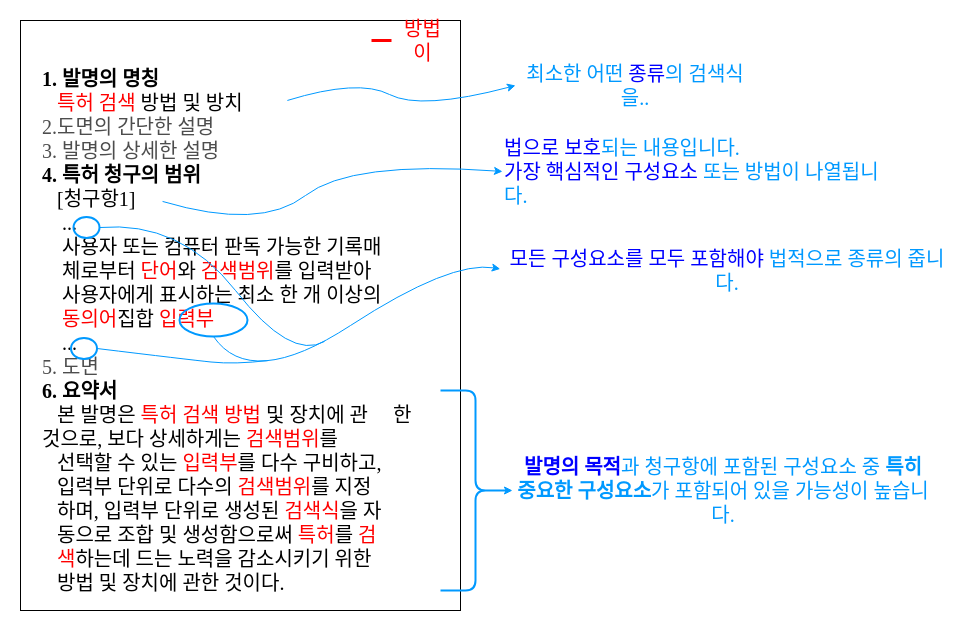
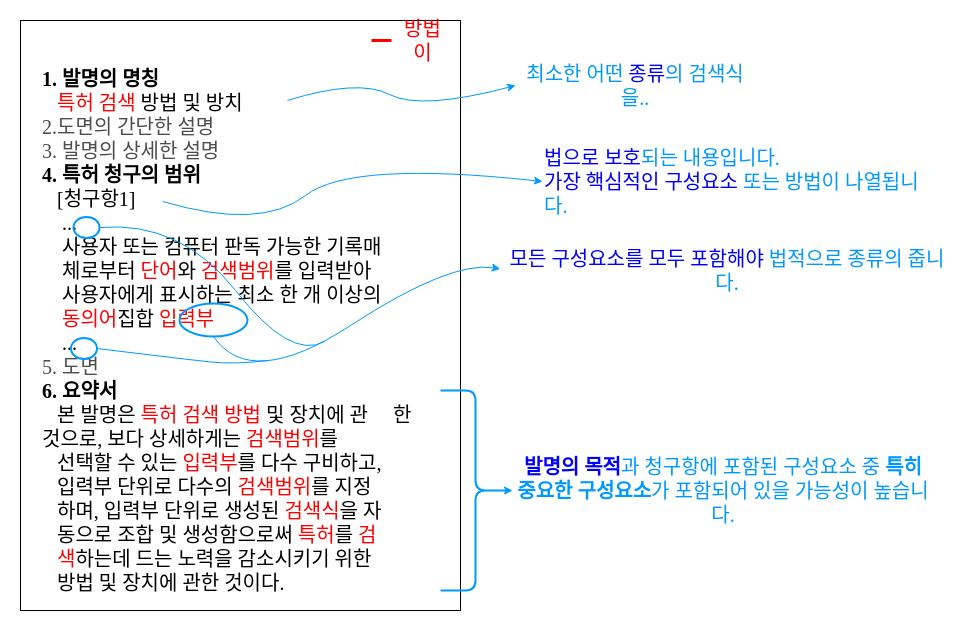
  <mxCell id="0" />
  <mxCell id="1" parent="0" />
  <mxCell id="2" value="" style="rounded=0;whiteSpace=wrap;html=1;fontFamily=궁서;strokeWidth=1;" parent="1" vertex="1"><mxGeometry x="20" y="20" width="440" height="590" as="geometry" /></mxCell>
  <mxCell id="3" value="&lt;b&gt;1. 발명의 명칭&lt;/b&gt; &lt;br&gt;&amp;nbsp; &amp;nbsp;&lt;font color=&quot;#ff0000&quot;&gt;특허 검색&lt;/font&gt; 방법 및 방치&lt;br&gt;&lt;font color=&quot;#4d4d4d&quot;&gt;2.도면의 간단한 설명&lt;br&gt;3. 발명의 상세한 설명&lt;/font&gt;&lt;br&gt;&lt;b&gt;4. 특허 청구의 범위&lt;br&gt;&lt;/b&gt;&amp;nbsp; &amp;nbsp;[청구항1]&lt;br&gt;&amp;nbsp; &amp;nbsp; ...&lt;br&gt;&amp;nbsp; &amp;nbsp; 사용자 또는 컴퓨터 판독 가능한 기록매&lt;br&gt;&amp;nbsp; &amp;nbsp; 체로부터 &lt;font color=&quot;#ff0000&quot;&gt;단어&lt;/font&gt;와 &lt;font color=&quot;#ff0000&quot;&gt;검색범위&lt;/font&gt;를 입력받아 &lt;br&gt;&amp;nbsp; &amp;nbsp; 사용자에게 표시하는 최소 한 개 이상의 &lt;br&gt;&amp;nbsp; &amp;nbsp; &lt;font color=&quot;#ff0000&quot;&gt;동의어&lt;/font&gt;집합 &lt;font color=&quot;#ff0000&quot;&gt;입력부&lt;/font&gt;&lt;br&gt;&amp;nbsp; &amp;nbsp; ...&lt;br&gt;&lt;font color=&quot;#4d4d4d&quot;&gt;5. 도면&lt;/font&gt;&lt;br&gt;&lt;b&gt;6. 요약서&lt;/b&gt;&lt;br&gt;&amp;nbsp; &amp;nbsp;본 발명은 &lt;font color=&quot;#ff0000&quot;&gt;특허 검색 방법&lt;/font&gt; 및 장치에 관&amp;nbsp; &amp;nbsp; &amp;nbsp;한 것으로, 보다 상세하게는 &lt;font color=&quot;#ff0000&quot;&gt;검색범위&lt;/font&gt;를 &lt;br&gt;&amp;nbsp; &amp;nbsp;선택할 수 있는 &lt;font color=&quot;#ff0000&quot;&gt;입력부&lt;/font&gt;를 다수 구비하고, &lt;br&gt;&amp;nbsp; &amp;nbsp;입력부 단위로 다수의 &lt;font color=&quot;#ff0000&quot;&gt;검색범위&lt;/font&gt;를 지정&lt;br&gt;&amp;nbsp; &amp;nbsp;하며, 입력부 단위로 생성된 &lt;font color=&quot;#ff0000&quot;&gt;검색식&lt;/font&gt;을 자&lt;br&gt;&amp;nbsp; &amp;nbsp;동으로 조합 및 생성함으로써 &lt;font color=&quot;#ff0000&quot;&gt;특허&lt;/font&gt;를 &lt;font color=&quot;#ff0000&quot;&gt;검&lt;br&gt;&amp;nbsp; &amp;nbsp;색&lt;/font&gt;하는데 드는 노력을 감소시키기 위한 &lt;br&gt;&amp;nbsp; &amp;nbsp;방법 및 장치에 관한 것이다." style="text;html=1;strokeColor=none;fillColor=none;align=left;verticalAlign=top;whiteSpace=wrap;rounded=0;fontFamily=궁서;fontSize=20;" vertex="1" parent="1"><mxGeometry x="40" y="60" width="390" height="540" as="geometry" /></mxCell>
  <mxCell id="4" value="최소한 어떤 &lt;font color=&quot;#0000ff&quot;&gt;종류&lt;/font&gt;의 검색식을.." style="text;html=1;strokeColor=none;fillColor=none;align=center;verticalAlign=middle;whiteSpace=wrap;rounded=0;fontFamily=배달의민족 한나체 pro;fontSize=20;fontColor=#0099FF;" vertex="1" parent="1"><mxGeometry x="515" y="70" width="240" height="30" as="geometry" /></mxCell>
  <mxCell id="5" value="&lt;font color=&quot;#0000ff&quot;&gt;모든 구성요소를 모두 포함해야&lt;/font&gt; 법적으로 종류의 줍니다." style="text;html=1;strokeColor=none;fillColor=none;align=center;verticalAlign=middle;whiteSpace=wrap;rounded=0;fontFamily=배달의민족 한나체 pro;fontSize=20;fontColor=#0099FF;" vertex="1" parent="1"><mxGeometry x="502" y="255" width="450" height="30" as="geometry" /></mxCell>
- <mxCell id="6" value="&lt;font color=&quot;#0000ff&quot;&gt;법으로 보호&lt;/font&gt;되는 내용입니다.&lt;br&gt;&lt;font color=&quot;#0000ff&quot;&gt;가장 핵심적인 구성요소&lt;/font&gt; 또는 방법이 나열됩니다." style="text;html=1;strokeColor=none;fillColor=none;align=left;verticalAlign=middle;whiteSpace=wrap;rounded=0;fontFamily=배달의민족 한나체 pro;fontSize=20;fontColor=#0099FF;" vertex="1" parent="1"><mxGeometry x="502" y="146" width="383" height="50" as="geometry" /></mxCell>
+ <mxCell id="6" value="&lt;font color=&quot;#0000ff&quot;&gt;법으로 보호&lt;/font&gt;되는 내용입니다.&lt;br&gt;&lt;font color=&quot;#0000ff&quot;&gt;가장 핵심적인 구성요소&lt;/font&gt; 또는 방법이 나열됩니다." style="text;html=1;strokeColor=none;fillColor=none;align=left;verticalAlign=middle;whiteSpace=wrap;rounded=0;fontFamily=배달의민족 한나체 pro;fontSize=20;fontColor=#0099FF;" vertex="1" parent="1"><mxGeometry x="542" y="156" width="383" height="50" as="geometry" /></mxCell>
  <mxCell id="7" value="&lt;b&gt;&lt;font color=&quot;#0000ff&quot;&gt;발명의 목적&lt;/font&gt;&lt;/b&gt;과 청구항에 포함된 구성요소 중 &lt;b&gt;특히&lt;br&gt;중요한 구성요소&lt;/b&gt;가 포함되어 있을 가능성이 높습니다." style="text;html=1;strokeColor=none;fillColor=none;align=center;verticalAlign=middle;whiteSpace=wrap;rounded=0;fontFamily=배달의민족 한나체 pro;fontSize=20;fontColor=#0099FF;fontStyle=0" vertex="1" parent="1"><mxGeometry x="509" y="460" width="428" height="60" as="geometry" /></mxCell>
  <mxCell id="8" value="" style="shape=curlyBracket;whiteSpace=wrap;html=1;rounded=1;strokeColor=#0099FF;strokeWidth=2;fontFamily=배달의민족 한나체 pro;fontSize=20;fontColor=#0099FF;rotation=180;" vertex="1" parent="1"><mxGeometry x="440" y="390" width="70" height="200" as="geometry" /></mxCell>
  <mxCell id="9" value="" style="ellipse;whiteSpace=wrap;html=1;strokeColor=#0099FF;strokeWidth=2;fontFamily=배달의민족 한나체 pro;fontSize=20;fontColor=#0099FF;fillColor=none;" vertex="1" parent="1"><mxGeometry x="73" y="216.5" width="26" height="21" as="geometry" /></mxCell>
  <mxCell id="10" value="" style="ellipse;whiteSpace=wrap;html=1;strokeColor=#0099FF;strokeWidth=2;fontFamily=배달의민족 한나체 pro;fontSize=20;fontColor=#0099FF;fillColor=none;" vertex="1" parent="1"><mxGeometry x="70.5" y="337.5" width="26" height="21" as="geometry" /></mxCell>
  <mxCell id="11" value="" style="ellipse;whiteSpace=wrap;html=1;strokeColor=#0099FF;strokeWidth=2;fontFamily=배달의민족 한나체 pro;fontSize=20;fontColor=#0099FF;fillColor=none;" vertex="1" parent="1"><mxGeometry x="179" y="303" width="68" height="33" as="geometry" /></mxCell>
  <mxCell id="12" value="" style="curved=1;endArrow=classic;html=1;fontFamily=배달의민족 한나체 pro;fontSize=20;fontColor=#0099FF;entryX=0;entryY=0.5;entryDx=0;entryDy=0;exitX=0.5;exitY=1;exitDx=0;exitDy=0;strokeColor=#0099FF;" edge="1" parent="1" source="11"><mxGeometry width="50" height="50" relative="1" as="geometry"><mxPoint x="245.276" y="318.086" as="sourcePoint" /><mxPoint x="499.759" y="268.431" as="targetPoint" /><Array as="points"><mxPoint x="250" y="390" /><mxPoint x="450" y="260" /></Array></mxGeometry></mxCell>
  <mxCell id="13" value="" style="curved=1;endArrow=none;html=1;fontFamily=배달의민족 한나체 pro;fontSize=20;fontColor=#0099FF;endFill=0;exitX=1;exitY=0.5;exitDx=0;exitDy=0;strokeColor=#0099FF;" edge="1" parent="1" source="10"><mxGeometry width="50" height="50" relative="1" as="geometry"><mxPoint x="230" y="400" as="sourcePoint" /><mxPoint x="268" y="360" as="targetPoint" /><Array as="points"><mxPoint x="187" y="359" /><mxPoint x="234" y="364" /></Array></mxGeometry></mxCell>
  <mxCell id="14" value="" style="curved=1;endArrow=none;html=1;fontFamily=배달의민족 한나체 pro;fontSize=20;fontColor=#0099FF;endFill=0;exitX=1;exitY=0.5;exitDx=0;exitDy=0;strokeColor=#0099FF;" edge="1" parent="1" source="9"><mxGeometry width="50" height="50" relative="1" as="geometry"><mxPoint x="180" y="270" as="sourcePoint" /><mxPoint x="324" y="341" as="targetPoint" /><Array as="points"><mxPoint x="180" y="220" /><mxPoint x="290" y="360" /></Array></mxGeometry></mxCell>
  <mxCell id="15" value="" style="curved=1;endArrow=classic;html=1;strokeColor=#0099FF;fontFamily=배달의민족 한나체 pro;fontSize=20;fontColor=#0099FF;exitX=0.313;exitY=0.261;exitDx=0;exitDy=0;exitPerimeter=0;entryX=0;entryY=0.5;entryDx=0;entryDy=0;" edge="1" parent="1" source="3" target="6"><mxGeometry width="50" height="50" relative="1" as="geometry"><mxPoint x="210" y="230" as="sourcePoint" /><mxPoint x="260" y="180" as="targetPoint" /><Array as="points"><mxPoint x="260" y="230" /><mxPoint x="350" y="160" /></Array></mxGeometry></mxCell>
  <mxCell id="16" value="" style="curved=1;endArrow=classic;html=1;strokeColor=#0099FF;fontFamily=배달의민족 한나체 pro;fontSize=20;fontColor=#0099FF;exitX=0.633;exitY=0.074;exitDx=0;exitDy=0;exitPerimeter=0;entryX=0;entryY=0.5;entryDx=0;entryDy=0;" edge="1" parent="1" source="3" target="4"><mxGeometry width="50" height="50" relative="1" as="geometry"><mxPoint x="178.759" y="100.966" as="sourcePoint" /><mxPoint x="518.759" y="71.31" as="targetPoint" /><Array as="points"><mxPoint x="358" y="78" /><mxPoint x="420" y="110" /></Array></mxGeometry></mxCell>
  <mxCell id="17" value="" style="endArrow=classic;html=1;strokeColor=#0099FF;fontFamily=배달의민족 한나체 pro;fontSize=20;fontColor=#0099FF;" edge="1" parent="1"><mxGeometry width="50" height="50" relative="1" as="geometry"><mxPoint x="492" y="490" as="sourcePoint" /><mxPoint x="512" y="490" as="targetPoint" /></mxGeometry></mxCell>
  <mxCell id="18" value="" style="endArrow=none;html=1;strokeColor=#FF0000;fontFamily=배달의민족 한나체 pro;fontSize=20;fontColor=#0099FF;strokeWidth=3;" edge="1" parent="1"><mxGeometry width="50" height="50" relative="1" as="geometry"><mxPoint x="371" y="40" as="sourcePoint" /><mxPoint x="391" y="40" as="targetPoint" /></mxGeometry></mxCell>
  <mxCell id="19" value="방법이" style="text;html=1;strokeColor=none;fillColor=none;align=center;verticalAlign=middle;whiteSpace=wrap;rounded=0;fontFamily=배달의민족 한나체 pro;fontSize=20;fontColor=#FF0000;" vertex="1" parent="1"><mxGeometry x="396" y="30" width="53" height="20" as="geometry" /></mxCell>
